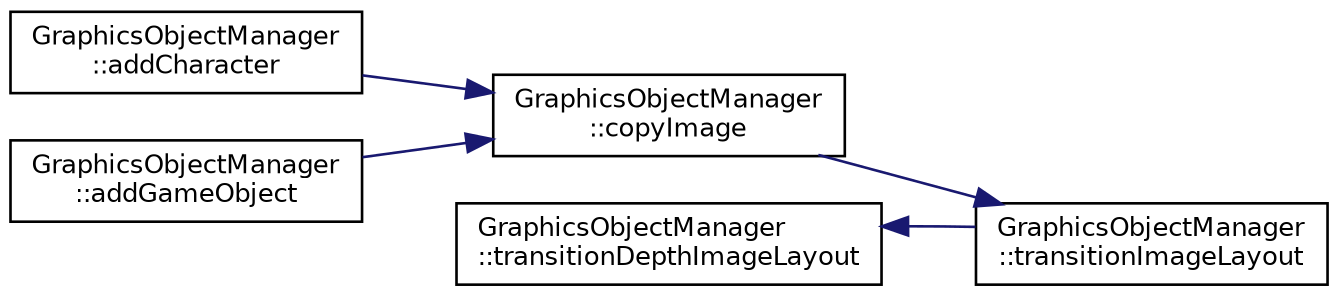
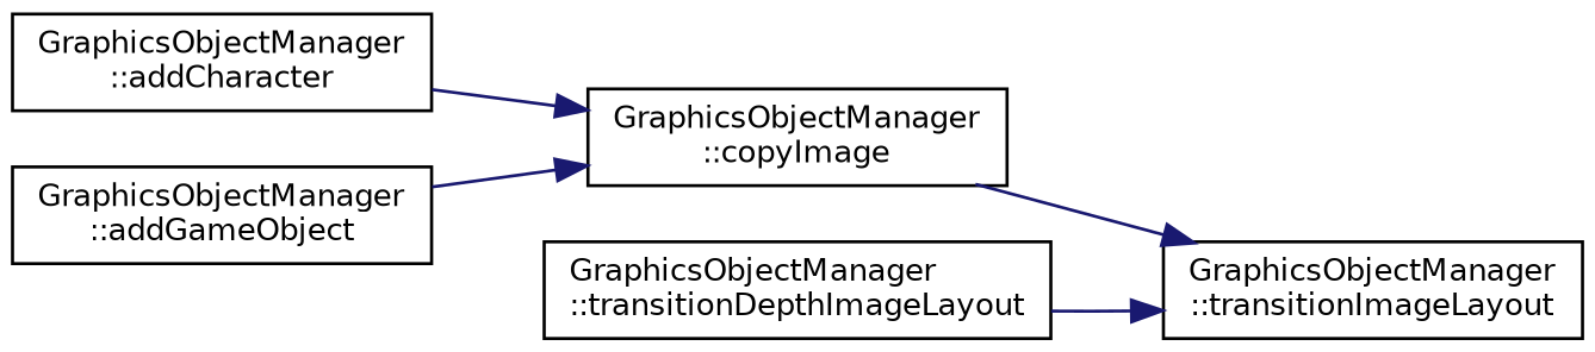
  digraph {
    rankdir=RL
    node [color=black fillcolor=white fontname=Helvetica fontsize=10 shape=record style=filled]
    edge [color=midnightblue dir=back fontname=Helvetica fontsize=10 labelfontname=Helvetica labelfontsize=10 style=solid]
    n1 [height=0.2 label="GraphicsObjectManager\l::transitionImageLayout" width=0.4]
    n2 [height=0.2 label="GraphicsObjectManager\l::copyImage" width=0.4]
    n3 [height=0.2 label="GraphicsObjectManager\l::transitionDepthImageLayout" width=0.4]
    n4 [height=0.2 label="GraphicsObjectManager\l::addCharacter" width=0.4]
    n5 [height=0.2 label="GraphicsObjectManager\l::addGameObject" width=0.4]
    n1 -> n2
-   n3 -> n1
+   n1 -> n3
    n2 -> n4
    n2 -> n5
  }
